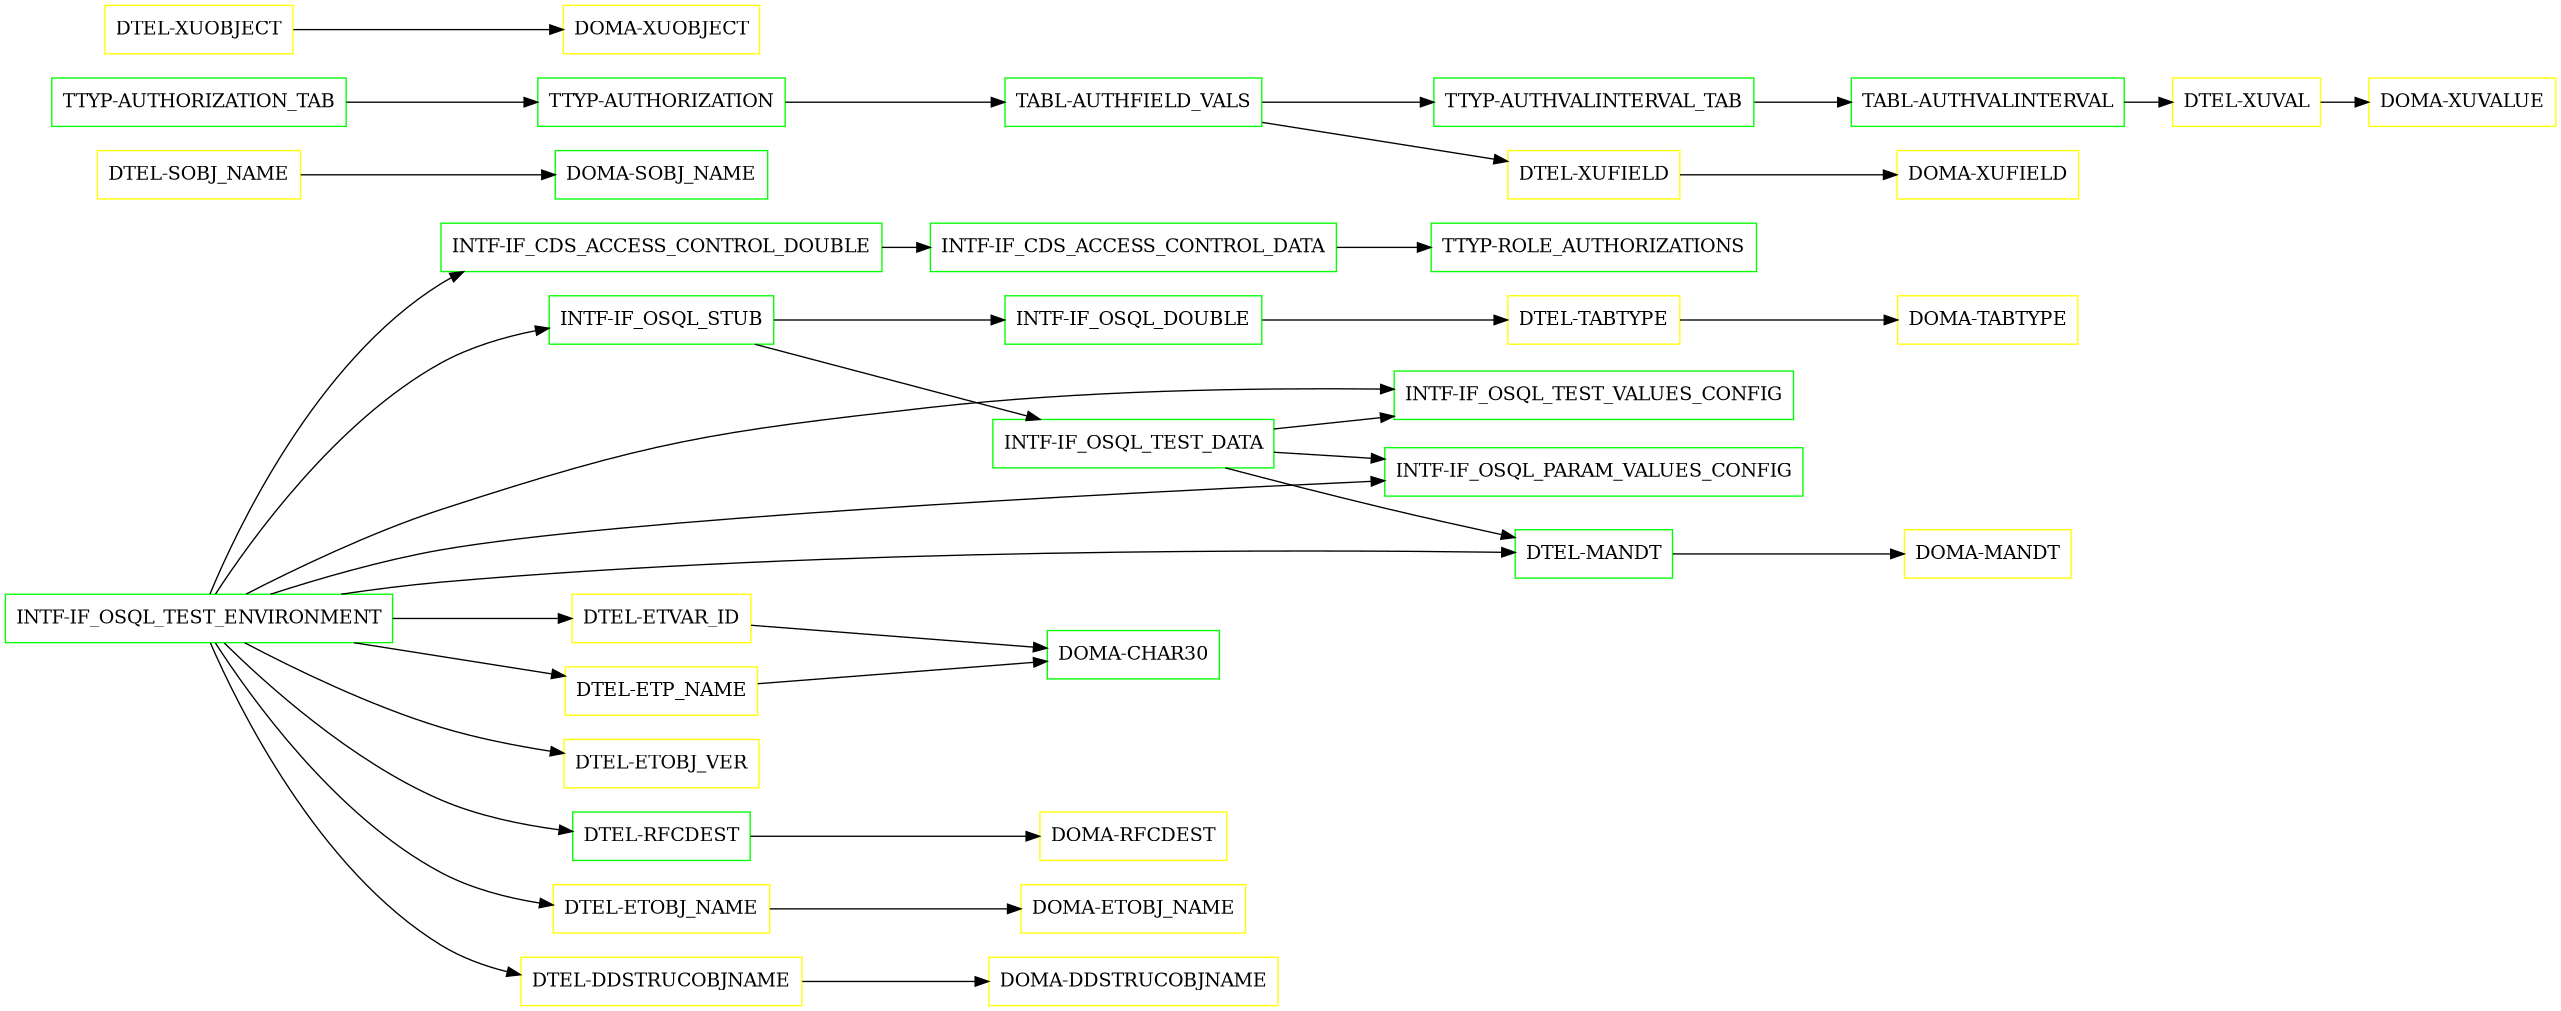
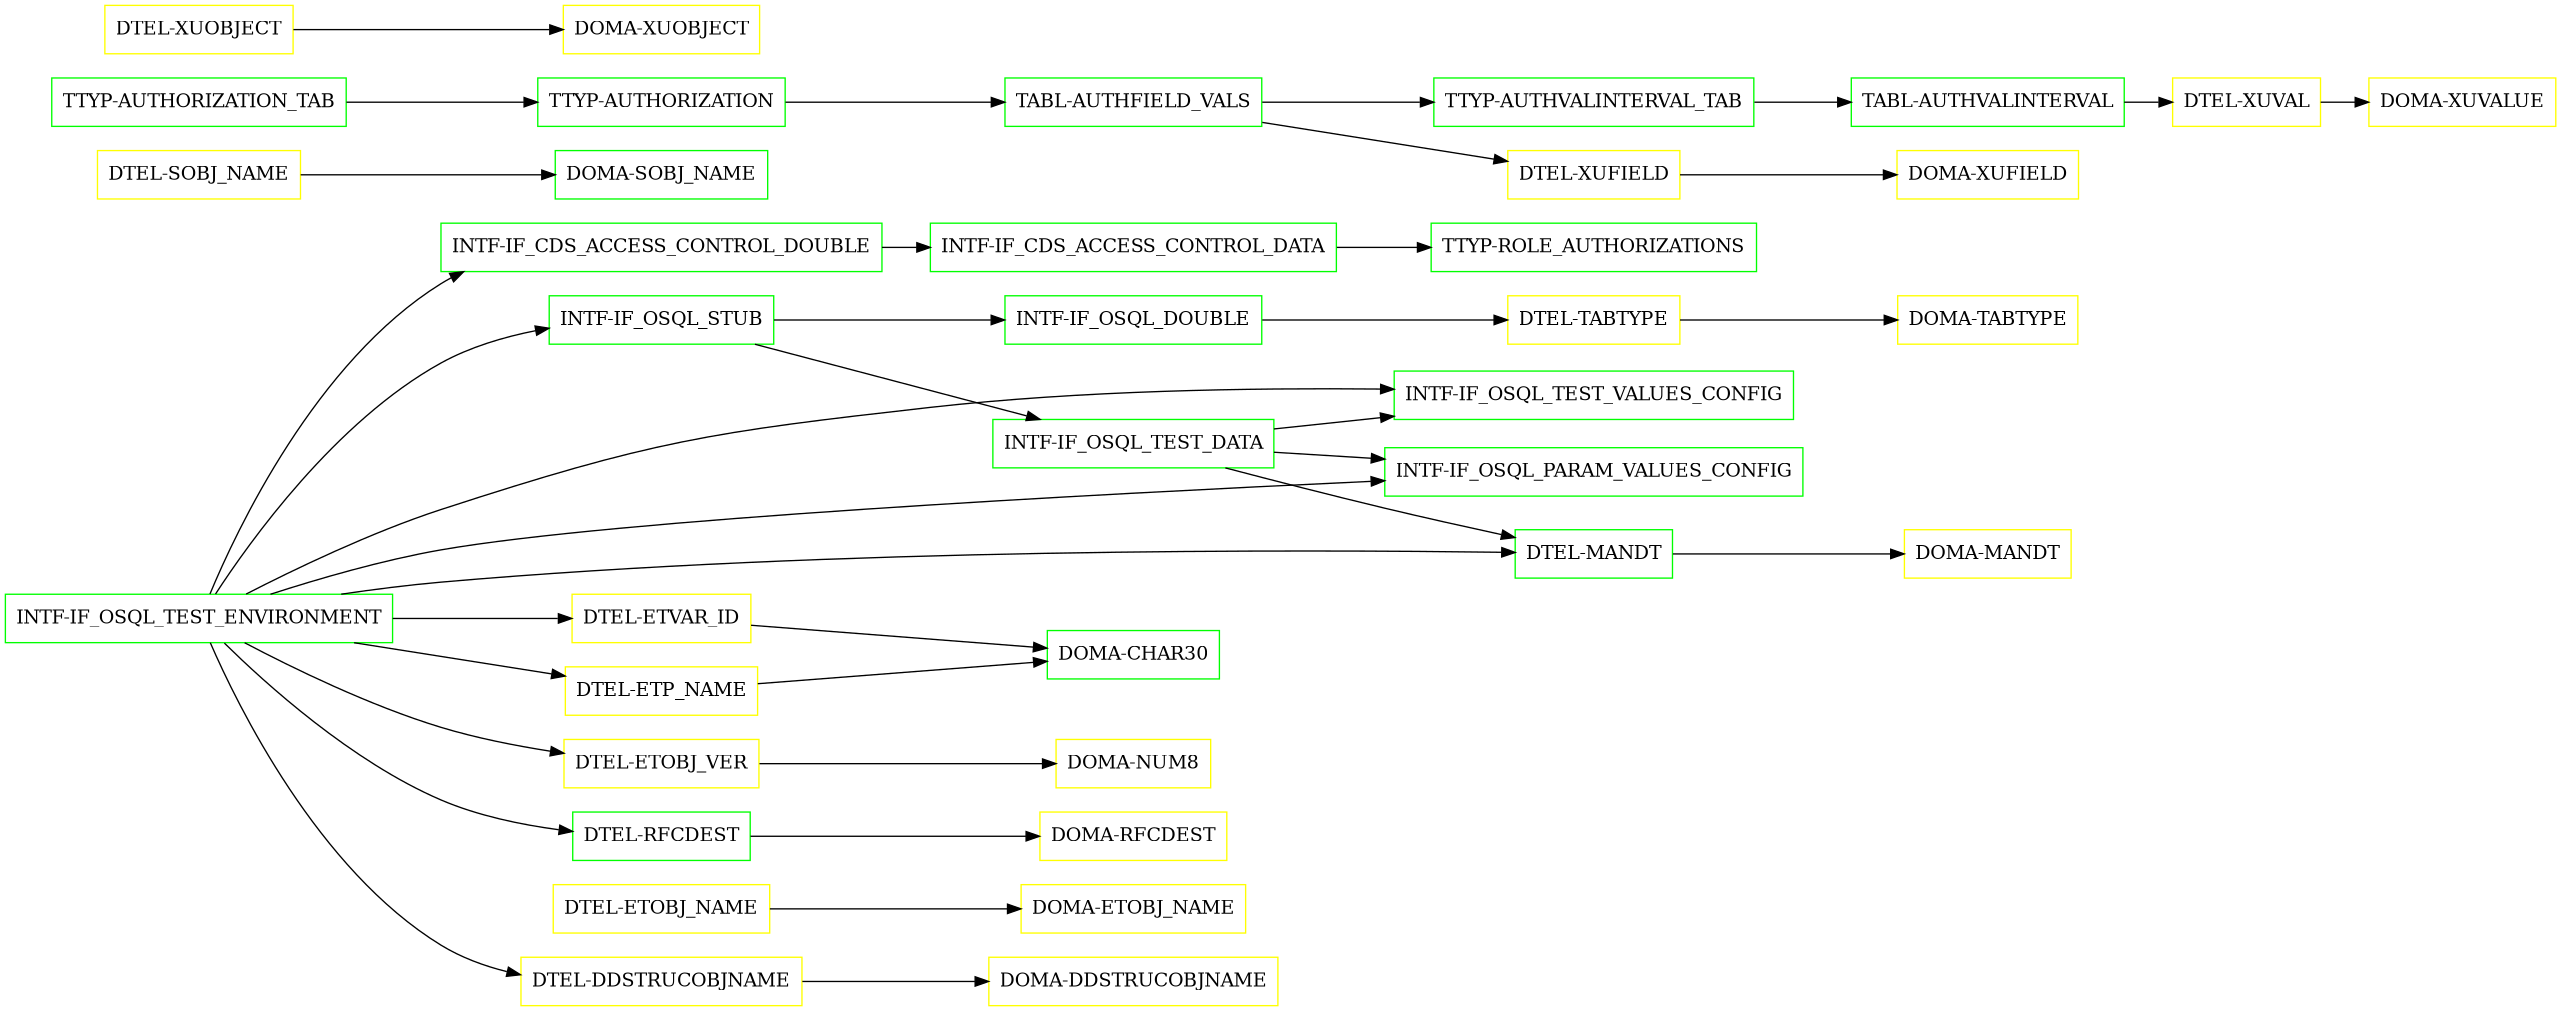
  digraph {
    rankdir=LR
    node [color=yellow shape=box]
    "INTF-IF_OSQL_TEST_ENVIRONMENT" [color=green]
    "INTF-IF_CDS_ACCESS_CONTROL_DOUBLE" [color=green]
    n3 [color=green label="INTF-IF_OSQL_TEST_VALUES_CONFIG"]
    "INTF-IF_OSQL_PARAM_VALUES_CONFIG" [color=green]
    "INTF-IF_OSQL_STUB" [color=green]
    "DTEL-MANDT" [color=green]
    "DTEL-ETP_NAME"
    "DTEL-ETVAR_ID"
    "DTEL-ETOBJ_VER"
    "DTEL-RFCDEST" [color=green]
    "DTEL-ETOBJ_NAME"
    "DTEL-DDSTRUCOBJNAME"
    "INTF-IF_CDS_ACCESS_CONTROL_DATA" [color=green]
    "INTF-IF_OSQL_TEST_DATA" [color=green]
    "INTF-IF_OSQL_DOUBLE" [color=green]
    "DOMA-MANDT"
    "DOMA-CHAR30" [color=green]
+   "DOMA-NUM8"
    "DOMA-RFCDEST"
    "DOMA-ETOBJ_NAME"
    "DOMA-DDSTRUCOBJNAME"
    "DOMA-SOBJ_NAME" [color=green]
    "DTEL-SOBJ_NAME"
    "TTYP-ROLE_AUTHORIZATIONS" [color=green]
    "TTYP-AUTHORIZATION_TAB" [color=green]
    "TTYP-AUTHORIZATION" [color=green]
    "DTEL-XUOBJECT"
    "DOMA-XUOBJECT"
    "TABL-AUTHFIELD_VALS" [color=green]
    "TTYP-AUTHVALINTERVAL_TAB" [color=green]
    "DTEL-XUFIELD"
    "TABL-AUTHVALINTERVAL" [color=green]
    "DOMA-XUFIELD"
    "DTEL-XUVAL"
    "DOMA-XUVALUE"
    "DTEL-TABTYPE"
    "DOMA-TABTYPE"
    "INTF-IF_OSQL_TEST_ENVIRONMENT" -> "INTF-IF_CDS_ACCESS_CONTROL_DOUBLE"
    "INTF-IF_OSQL_TEST_ENVIRONMENT" -> n3
    "INTF-IF_OSQL_TEST_ENVIRONMENT" -> "INTF-IF_OSQL_PARAM_VALUES_CONFIG"
    "INTF-IF_OSQL_TEST_ENVIRONMENT" -> "INTF-IF_OSQL_STUB"
    "INTF-IF_OSQL_TEST_ENVIRONMENT" -> "DTEL-MANDT"
    "INTF-IF_OSQL_TEST_ENVIRONMENT" -> "DTEL-ETP_NAME"
    "INTF-IF_OSQL_TEST_ENVIRONMENT" -> "DTEL-ETVAR_ID"
    "INTF-IF_OSQL_TEST_ENVIRONMENT" -> "DTEL-ETOBJ_VER"
    "INTF-IF_OSQL_TEST_ENVIRONMENT" -> "DTEL-RFCDEST"
-   "INTF-IF_OSQL_TEST_ENVIRONMENT" -> "DTEL-ETOBJ_NAME"
    "INTF-IF_OSQL_TEST_ENVIRONMENT" -> "DTEL-DDSTRUCOBJNAME"
    "INTF-IF_CDS_ACCESS_CONTROL_DOUBLE" -> "INTF-IF_CDS_ACCESS_CONTROL_DATA"
    "INTF-IF_OSQL_STUB" -> "INTF-IF_OSQL_TEST_DATA"
    "INTF-IF_OSQL_STUB" -> "INTF-IF_OSQL_DOUBLE"
    "DTEL-MANDT" -> "DOMA-MANDT"
    "DTEL-ETP_NAME" -> "DOMA-CHAR30"
    "DTEL-ETVAR_ID" -> "DOMA-CHAR30"
+   "DTEL-ETOBJ_VER" -> "DOMA-NUM8"
    "DTEL-RFCDEST" -> "DOMA-RFCDEST"
    "DTEL-ETOBJ_NAME" -> "DOMA-ETOBJ_NAME"
    "DTEL-DDSTRUCOBJNAME" -> "DOMA-DDSTRUCOBJNAME"
    "INTF-IF_CDS_ACCESS_CONTROL_DATA" -> "TTYP-ROLE_AUTHORIZATIONS"
    "INTF-IF_OSQL_TEST_DATA" -> n3
    "INTF-IF_OSQL_TEST_DATA" -> "INTF-IF_OSQL_PARAM_VALUES_CONFIG"
    "INTF-IF_OSQL_TEST_DATA" -> "DTEL-MANDT"
    "INTF-IF_OSQL_DOUBLE" -> "DTEL-TABTYPE"
    "DTEL-SOBJ_NAME" -> "DOMA-SOBJ_NAME"
    "TTYP-AUTHORIZATION_TAB" -> "TTYP-AUTHORIZATION"
    "TTYP-AUTHORIZATION" -> "TABL-AUTHFIELD_VALS"
    "DTEL-XUOBJECT" -> "DOMA-XUOBJECT"
    "TABL-AUTHFIELD_VALS" -> "TTYP-AUTHVALINTERVAL_TAB"
    "TABL-AUTHFIELD_VALS" -> "DTEL-XUFIELD"
    "TTYP-AUTHVALINTERVAL_TAB" -> "TABL-AUTHVALINTERVAL"
    "DTEL-XUFIELD" -> "DOMA-XUFIELD"
    "TABL-AUTHVALINTERVAL" -> "DTEL-XUVAL"
    "DTEL-XUVAL" -> "DOMA-XUVALUE"
    "DTEL-TABTYPE" -> "DOMA-TABTYPE"
  }
